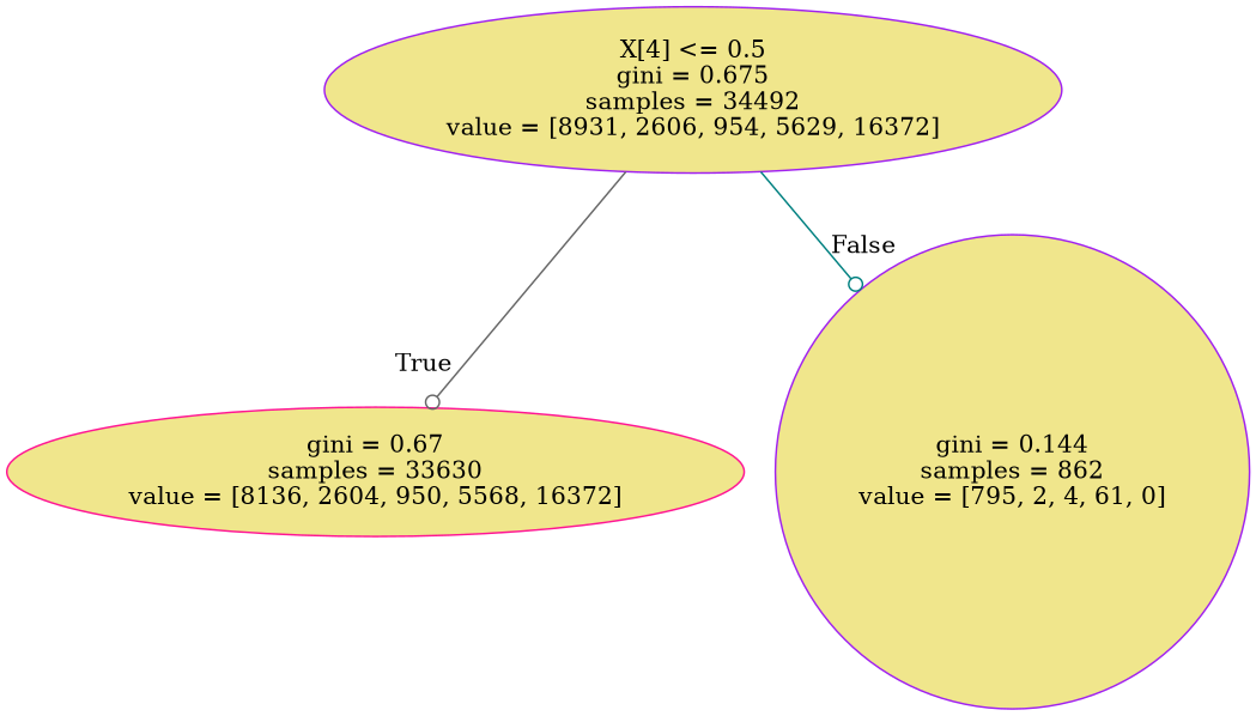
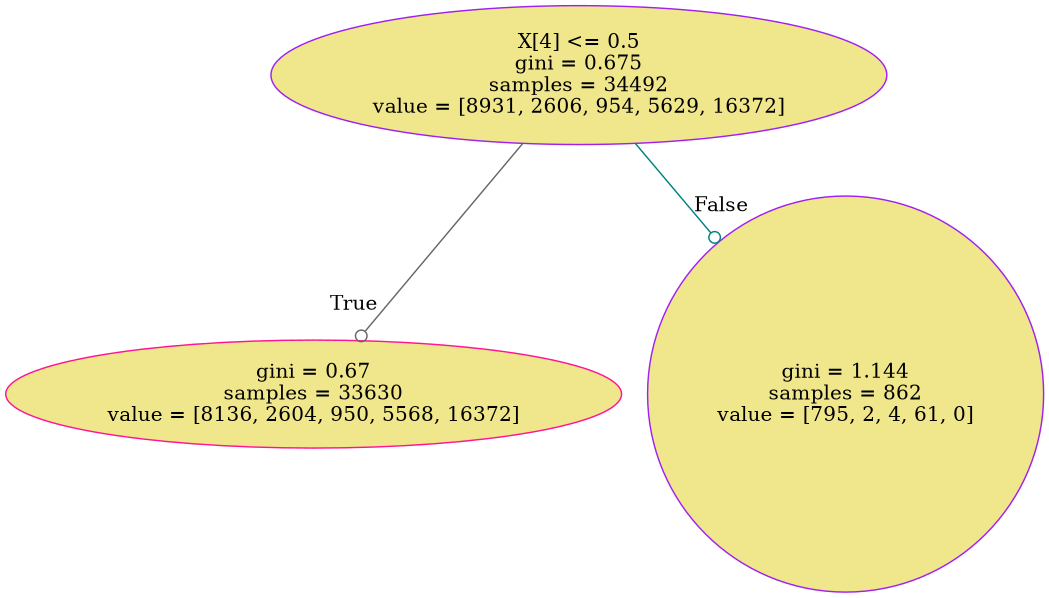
  digraph {
    node [shape=ellipse style=filled fillcolor=khaki color=purple]
    edge [labeldistance=2.5 arrowhead=odot]
    n1 [label="X[4] <= 0.5\ngini = 0.675\nsamples = 34492\nvalue = [8931, 2606, 954, 5629, 16372]"]
    n2 [label="gini = 0.67\nsamples = 33630\nvalue = [8136, 2604, 950, 5568, 16372]" color=deeppink]
-   n3 [label="gini = 0.144\nsamples = 862\nvalue = [795, 2, 4, 61, 0]" shape=circle]
+   n3 [label="gini = 1.144\nsamples = 862\nvalue = [795, 2, 4, 61, 0]" shape=circle]
    n1 -> n2 [headlabel=True labelangle=45 color=gray40]
    n1 -> n3 [headlabel=False labelangle=-45 color=teal]
  }
